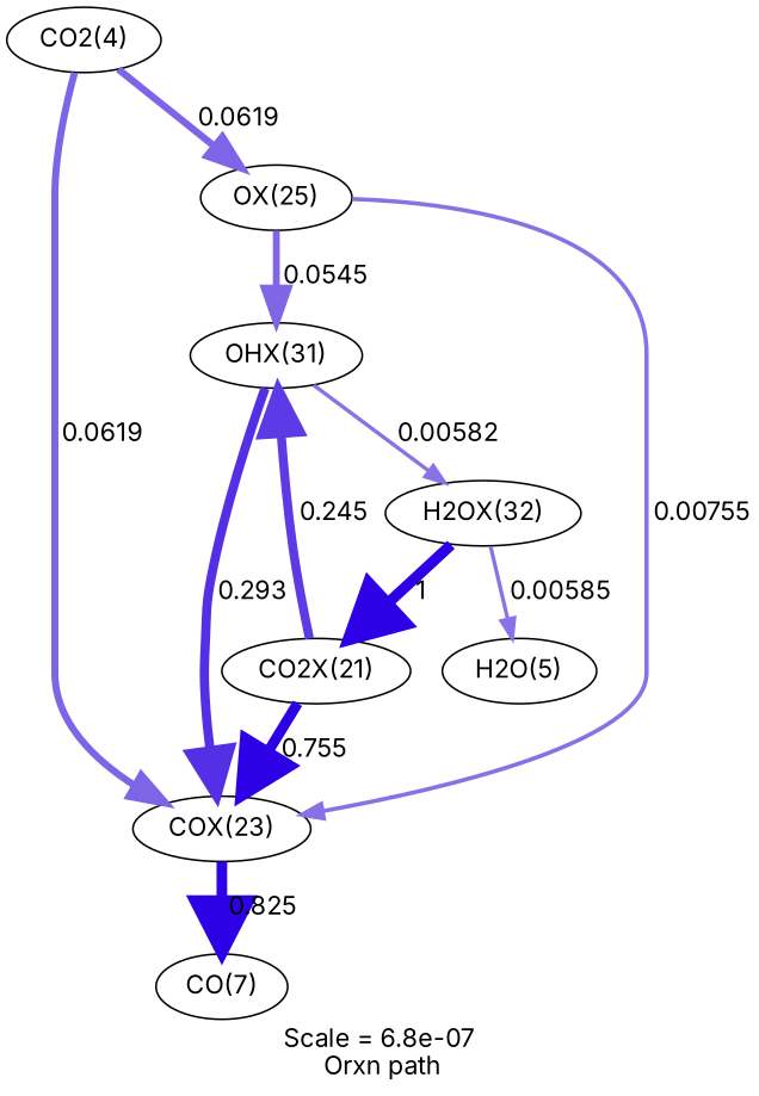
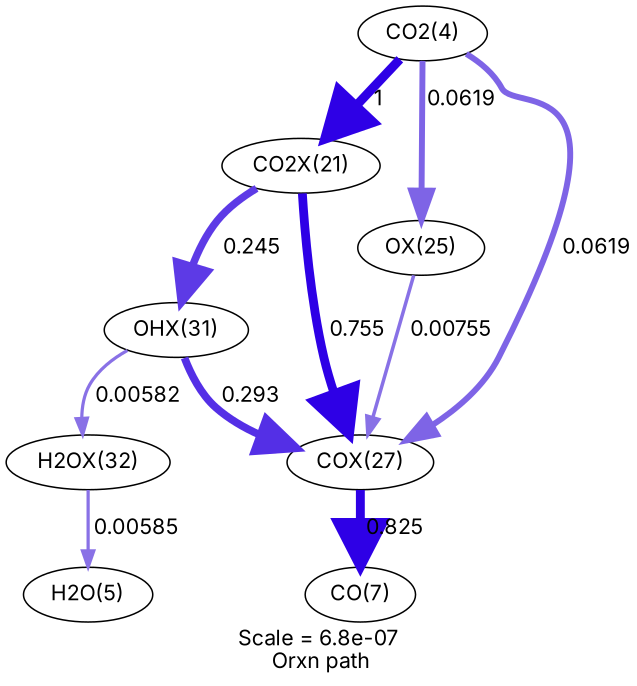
  digraph {
    fontname=Inter
    label="Scale = 6.8e-07\l Orxn path"
    node [fontname=Inter]
    edge [arrowsize=1.95 color="0.7, 0.562, 0.9" fontname=Inter penwidth=3.9]
    n1 [label="CO2(4)"]
    n2 [label="CO2X(21)"]
-   n3 [label="COX(23)"]
+   n3 [label="COX(27)"]
    n4 [label="OX(25)"]
    n5 [label="OHX(31)"]
    n6 [label="CO(7)"]
    n7 [label="H2OX(32)"]
    n8 [label="H2O(5)"]
-   n7 -> n2 [arrowsize=3 color="0.7, 1.5, 0.9" label=" 1" penwidth=6]
+   n1 -> n2 [arrowsize=3 color="0.7, 1.5, 0.9" label=" 1" penwidth=6]
    n1 -> n3 [label=" 0.0619"]
    n1 -> n4 [label=" 0.0619"]
    n2 -> n3 [arrowsize=2.89 color="0.7, 1.26, 0.9" label=" 0.755" penwidth=5.79]
    n2 -> n5 [arrowsize=2.47 color="0.7, 0.745, 0.9" label=" 0.245" penwidth=4.94]
    n3 -> n6 [arrowsize=2.93 color="0.7, 1.32, 0.9" label=" 0.825" penwidth=5.85]
    n4 -> n3 [arrowsize=1.16 color="0.7, 0.508, 0.9" label=" 0.00755" penwidth=2.31]
-   n4 -> n5 [arrowsize=1.9 color="0.7, 0.555, 0.9" label=" 0.0545" penwidth=3.8]
    n5 -> n3 [arrowsize=2.54 color="0.7, 0.793, 0.9" label=" 0.293" penwidth=5.07]
    n5 -> n7 [arrowsize=1.06 color="0.7, 0.506, 0.9" label=" 0.00582" penwidth=2.12]
    n7 -> n8 [arrowsize=1.06 color="0.7, 0.506, 0.9" label=" 0.00585" penwidth=2.12]
  }
